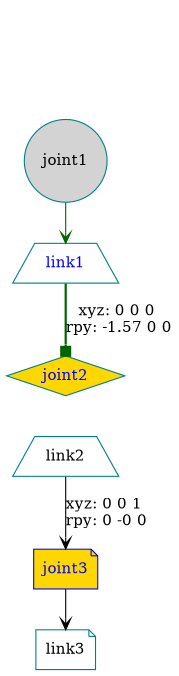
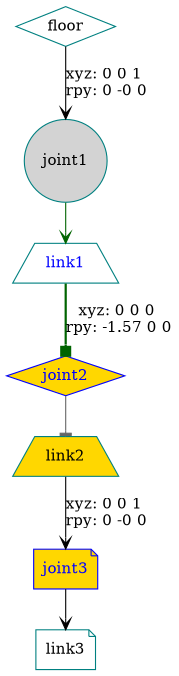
  digraph {
    node [color=teal fillcolor=white shape=diamond style=filled]
    edge [arrowhead=vee color=black style=solid]
+   n1 [label=floor]
    joint1 [fillcolor=lightgrey fontcolor=black shape=circle]
    n3 [fontcolor=blue label=link1 shape=trapezium]
-   joint2 [fillcolor=gold fontcolor=blue]
-   n5 [label=link2 shape=trapezium]
+   joint2 [color=blue fillcolor=gold fontcolor=blue]
+   n5 [fillcolor=gold label=link2 shape=trapezium]
    joint3 [color=blue fillcolor=gold fontcolor=blue shape=note]
    n7 [label=link3 shape=note]
+   n1 -> joint1 [label="xyz: 0 0 1 \nrpy: 0 -0 0"]
    joint1 -> n3 [color=darkgreen]
    n3 -> joint2 [arrowhead=box color=darkgreen label="xyz: 0 0 0 \nrpy: -1.57 0 0" style=bold]
+   joint2 -> n5 [arrowhead=tee color=gray40]
    n5 -> joint3 [label="xyz: 0 0 1 \nrpy: 0 -0 0"]
    joint3 -> n7
  }
